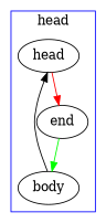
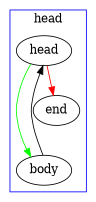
  strict digraph {
    node [shape=oval]
    n1 [label=head]
    n2 [label=body]
    n3 [label=end]
    subgraph cluster_1 {
      color=blue
      label=head
      n1
      n2
      n3
    }
-   n3 -> n2 [color=green]
+   n1 -> n2 [color=green]
    n1 -> n3 [color=red]
    n2 -> n1
  }
